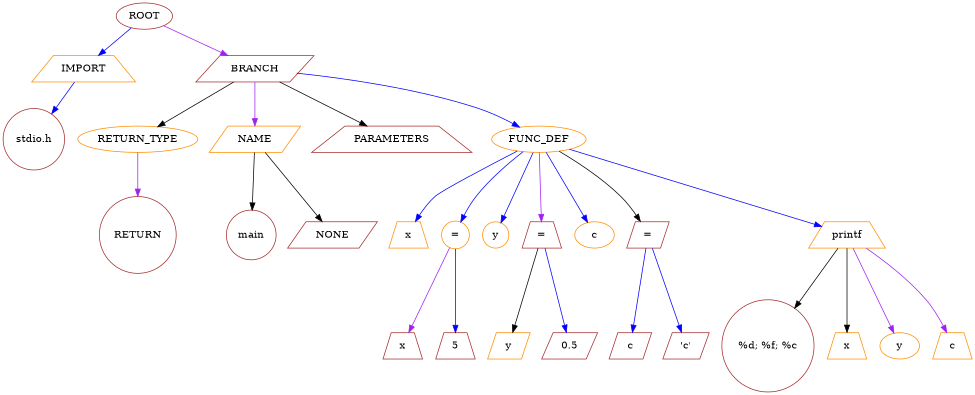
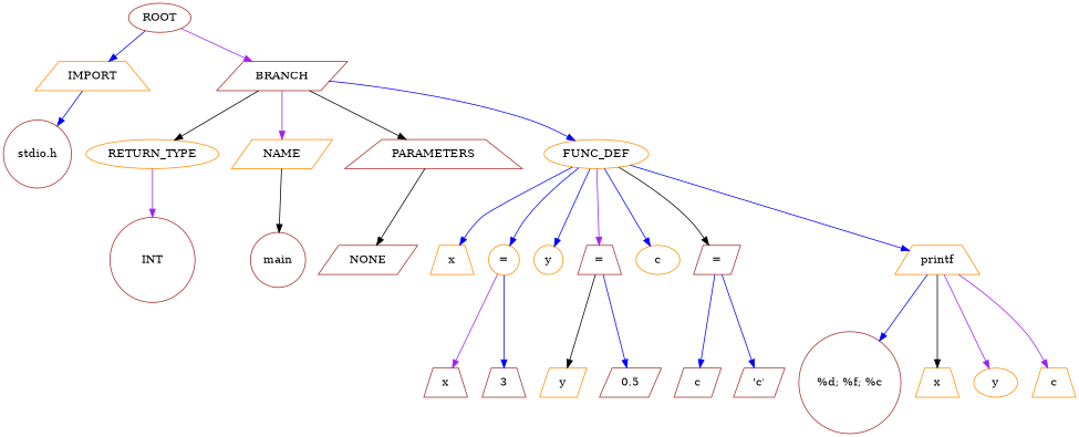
  strict digraph {
    node [color=brown shape=trapezium]
    edge [color=blue]
    n1 [color=darkorange label=IMPORT]
    n2 [label="stdio.h" shape=circle]
    n3 [label=BRANCH shape=parallelogram]
    n4 [color=darkorange label=RETURN_TYPE shape=ellipse]
    n5 [color=darkorange label=NAME shape=parallelogram]
    n6 [label=PARAMETERS]
    n7 [color=darkorange label=FUNC_DEF shape=ellipse]
-   n8 [label=RETURN shape=circle]
+   n8 [label=INT shape=circle]
    n9 [label=main shape=circle]
    n10 [label=NONE shape=parallelogram]
    n11 [color=darkorange label=x]
    n12 [color=darkorange label="=" shape=circle]
    n13 [color=darkorange label=y shape=circle]
    n14 [label="="]
    n15 [color=darkorange label=c shape=ellipse]
    n16 [label="=" shape=parallelogram]
    n17 [color=darkorange label=printf]
    ROOT [shape=ellipse]
    n19 [label=x]
-   n20 [label=5]
+   n20 [label=3]
    n21 [color=darkorange label=y shape=parallelogram]
    n22 [label=0.5 shape=parallelogram]
    n23 [label=c shape=parallelogram]
    n24 [label="'c'" shape=parallelogram]
    n25 [label="%d; %f; %c" shape=circle]
    n26 [color=darkorange label=x]
    n27 [color=darkorange label=y shape=ellipse]
    n28 [color=darkorange label=c]
    n1 -> n2
    n3 -> n4 [color=black]
    n3 -> n5 [color=purple]
    n3 -> n6 [color=black]
    n3 -> n7
    n4 -> n8 [color=purple]
    n5 -> n9 [color=black]
-   n5 -> n10 [color=black]
+   n6 -> n10 [color=black]
    n7 -> n11
    n7 -> n12
    n7 -> n13
    n7 -> n14 [color=purple]
    n7 -> n15
    n7 -> n16 [color=black]
    n7 -> n17
    n12 -> n19 [color=purple]
    n12 -> n20
    n14 -> n21 [color=black]
    n14 -> n22
    n16 -> n23
    n16 -> n24
-   n17 -> n25 [color=black]
+   n17 -> n25
    n17 -> n26 [color=black]
    n17 -> n27 [color=purple]
    n17 -> n28 [color=purple]
    ROOT -> n1
    ROOT -> n3 [color=purple]
  }
